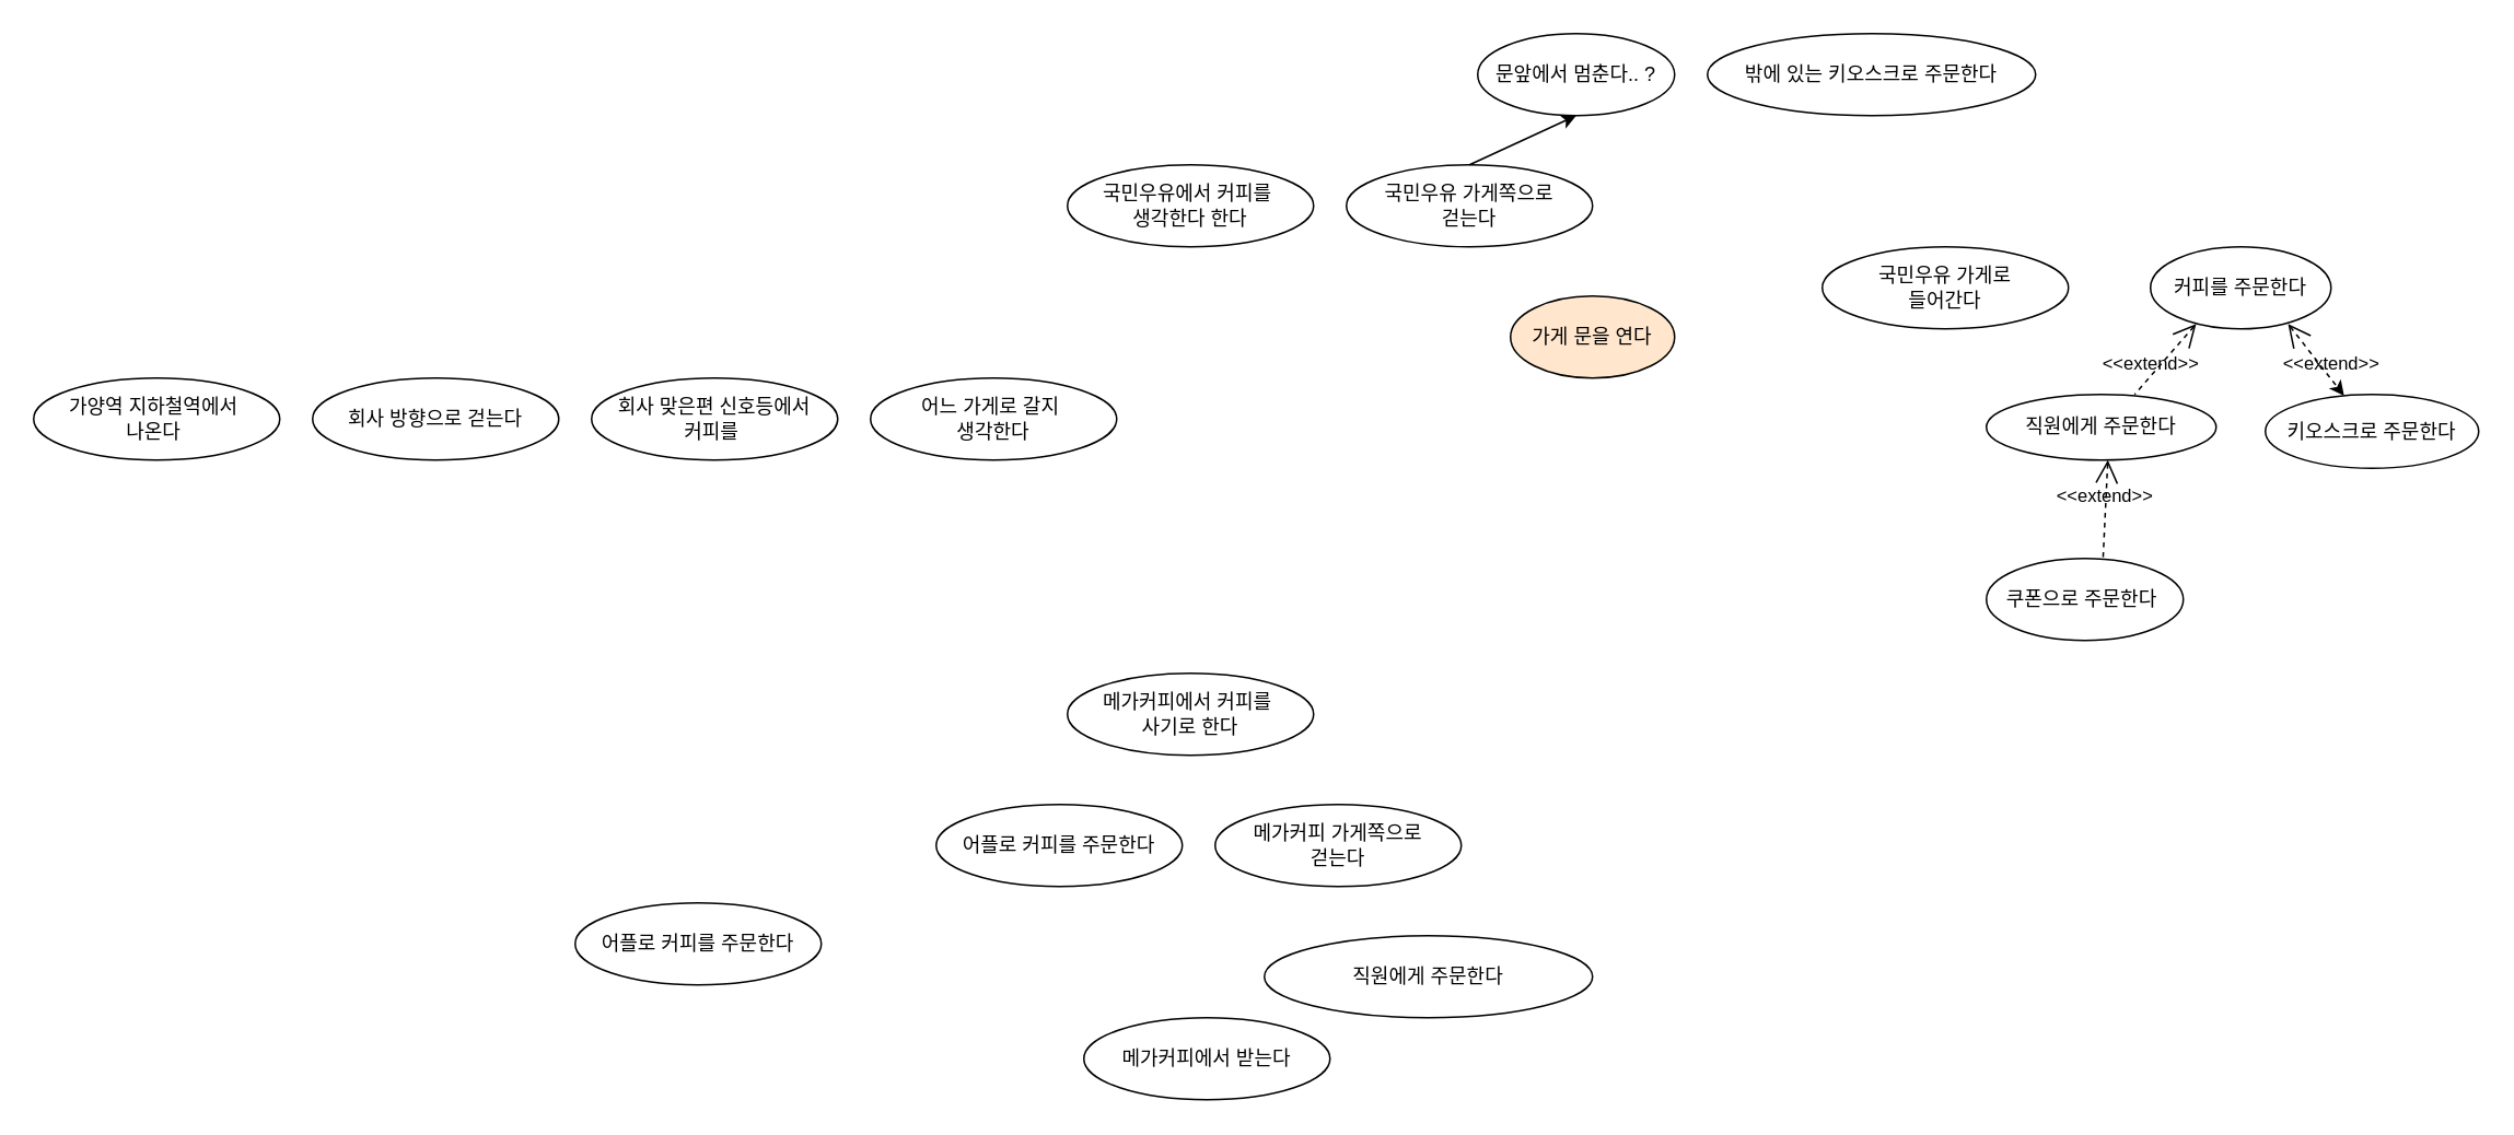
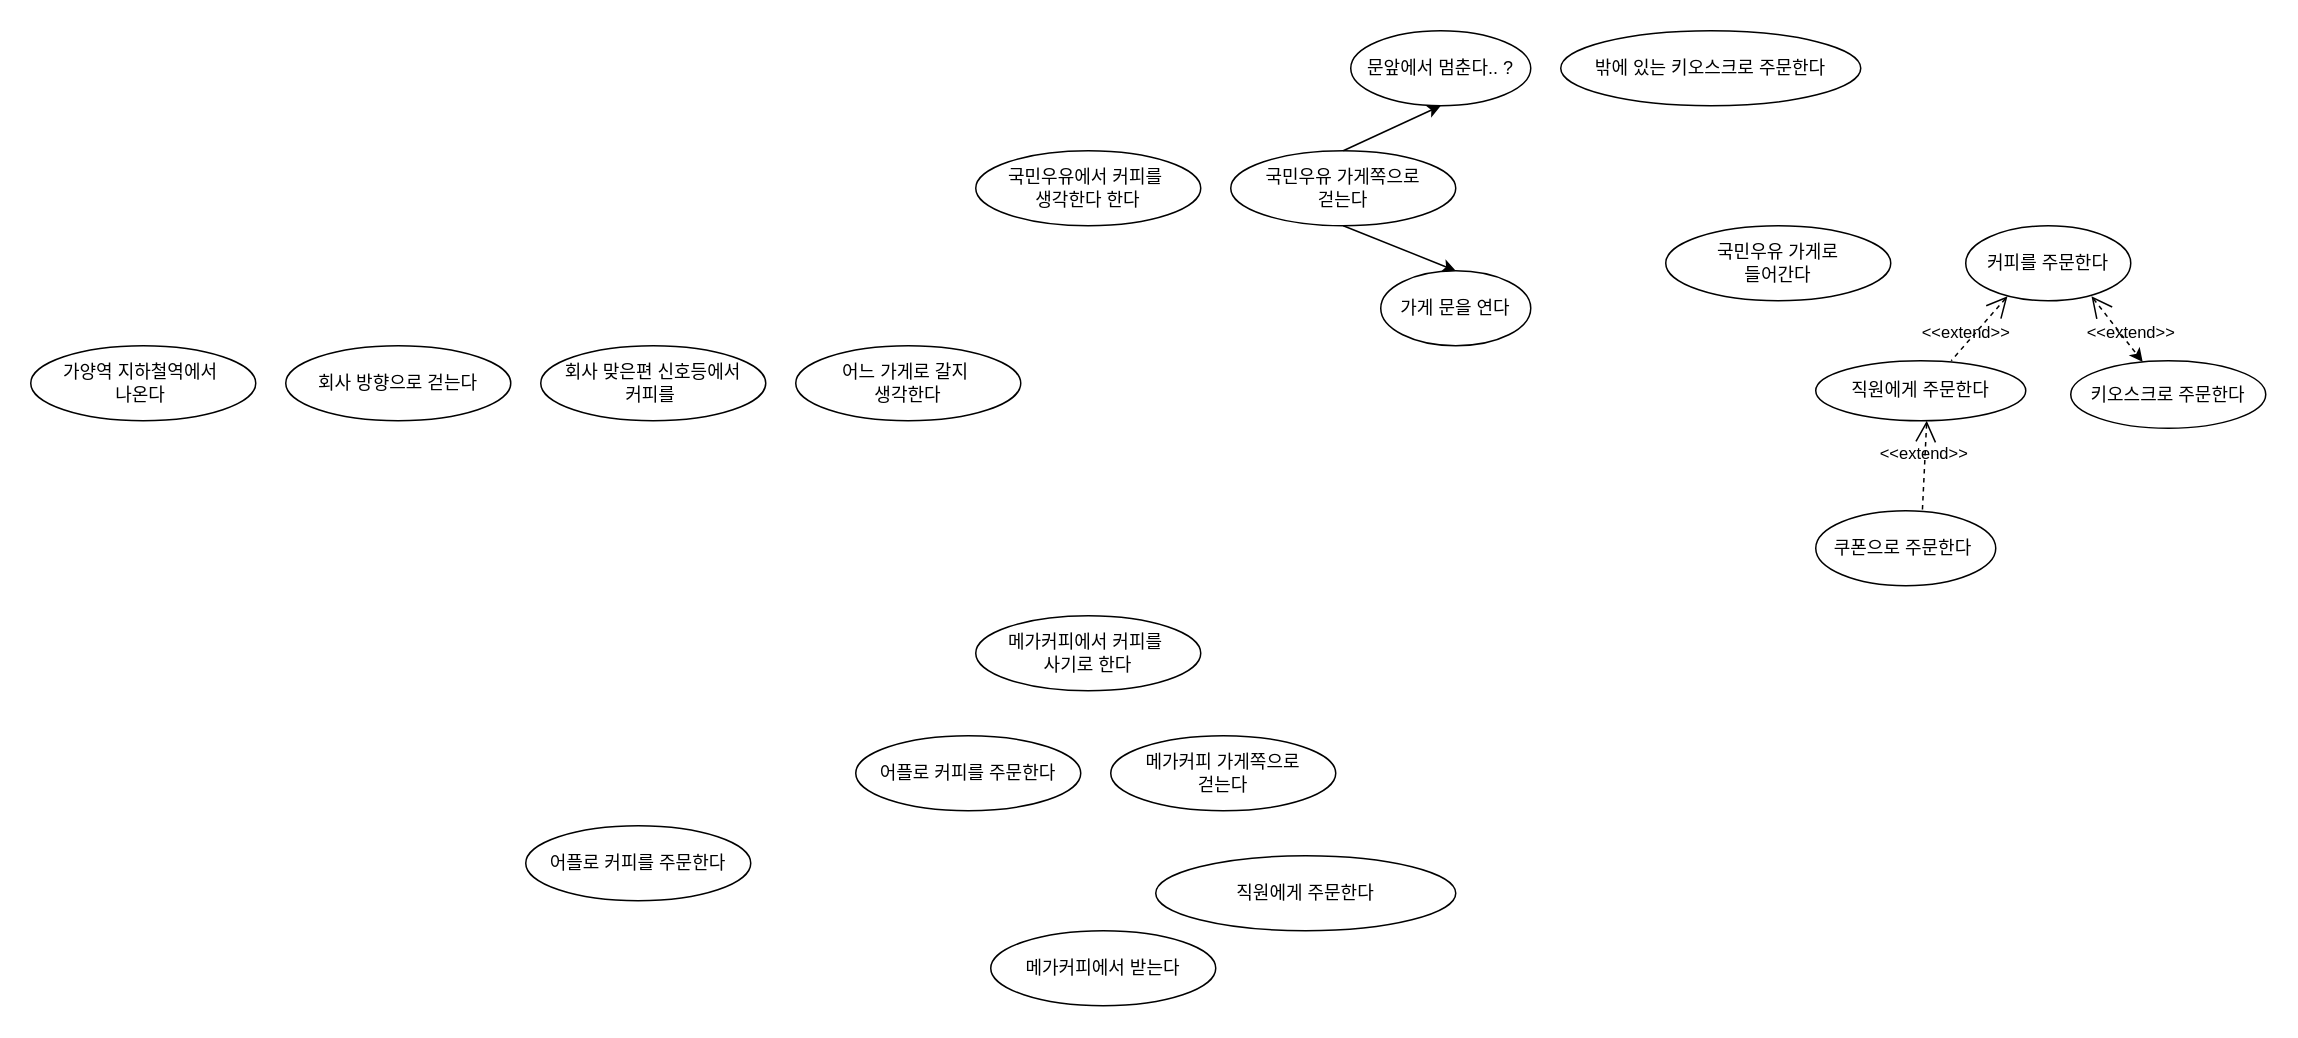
  <mxCell id="0" />
  <mxCell id="1" parent="0" />
  <mxCell id="2" value="가양역 지하철역에서&amp;nbsp;&lt;br&gt;나온다&amp;nbsp;" style="ellipse;whiteSpace=wrap;html=1;" vertex="1" parent="1"><mxGeometry x="20" y="230" width="150" height="50" as="geometry" /></mxCell>
  <mxCell id="3" value="회사 방향으로 걷는다" style="ellipse;whiteSpace=wrap;html=1;" vertex="1" parent="1"><mxGeometry x="190" y="230" width="150" height="50" as="geometry" /></mxCell>
  <mxCell id="4" value="회사 맞은편 신호등에서&lt;br&gt;커피를&amp;nbsp;" style="ellipse;whiteSpace=wrap;html=1;" vertex="1" parent="1"><mxGeometry x="360" y="230" width="150" height="50" as="geometry" /></mxCell>
  <mxCell id="5" value="어느 가게로 갈지&amp;nbsp;&lt;br&gt;생각한다" style="ellipse;whiteSpace=wrap;html=1;" vertex="1" parent="1"><mxGeometry x="530" y="230" width="150" height="50" as="geometry" /></mxCell>
  <mxCell id="6" value="국민우유에서 커피를&amp;nbsp;&lt;br&gt;생각한다 한다" style="ellipse;whiteSpace=wrap;html=1;" vertex="1" parent="1"><mxGeometry x="650" y="100" width="150" height="50" as="geometry" /></mxCell>
  <mxCell id="7" value="메가커피에서 커피를&amp;nbsp;&lt;br&gt;사기로 한다" style="ellipse;whiteSpace=wrap;html=1;" vertex="1" parent="1"><mxGeometry x="650" y="410" width="150" height="50" as="geometry" /></mxCell>
  <mxCell id="8" value="국민우유 가게로&lt;br&gt;들어간다" style="ellipse;whiteSpace=wrap;html=1;" vertex="1" parent="1"><mxGeometry x="1110" y="150" width="150" height="50" as="geometry" /></mxCell>
  <mxCell id="9" value="밖에 있는 키오스크로 주문한다" style="ellipse;whiteSpace=wrap;html=1;" vertex="1" parent="1"><mxGeometry x="1040" y="20" width="200" height="50" as="geometry" /></mxCell>
  <mxCell id="10" value="키오스크로 주문한다" style="ellipse;whiteSpace=wrap;html=1;" vertex="1" parent="1"><mxGeometry x="1380" y="240" width="130" height="45" as="geometry" /></mxCell>
  <mxCell id="11" value="직원에게 주문한다" style="ellipse;whiteSpace=wrap;html=1;" vertex="1" parent="1"><mxGeometry x="770" y="570" width="200" height="50" as="geometry" /></mxCell>
  <mxCell id="12" value="국민우유 가게쪽으로 &lt;br&gt;걷는다" style="ellipse;whiteSpace=wrap;html=1;" vertex="1" parent="1"><mxGeometry x="820" y="100" width="150" height="50" as="geometry" /></mxCell>
  <mxCell id="13" value="문앞에서 멈춘다.. ?" style="ellipse;whiteSpace=wrap;html=1;" vertex="1" parent="1"><mxGeometry x="900" y="20" width="120" height="50" as="geometry" /></mxCell>
  <mxCell id="14" value="커피를 주문한다" style="ellipse;whiteSpace=wrap;html=1;" vertex="1" parent="1"><mxGeometry x="1310" y="150" width="110" height="50" as="geometry" /></mxCell>
  <mxCell id="15" value="어플로 커피를 주문한다" style="ellipse;whiteSpace=wrap;html=1;" vertex="1" parent="1"><mxGeometry x="570" y="490" width="150" height="50" as="geometry" /></mxCell>
  <mxCell id="16" value="메가커피에서 받는다" style="ellipse;whiteSpace=wrap;html=1;" vertex="1" parent="1"><mxGeometry x="660" y="620" width="150" height="50" as="geometry" /></mxCell>
  <mxCell id="17" value="어플로 커피를 주문한다" style="ellipse;whiteSpace=wrap;html=1;" vertex="1" parent="1"><mxGeometry x="350" y="550" width="150" height="50" as="geometry" /></mxCell>
  <mxCell id="18" value="메가커피 가게쪽으로 &lt;br&gt;걷는다" style="ellipse;whiteSpace=wrap;html=1;" vertex="1" parent="1"><mxGeometry x="740" y="490" width="150" height="50" as="geometry" /></mxCell>
  <mxCell id="19" value="" style="endArrow=classic;html=1;rounded=0;entryX=0.5;entryY=1;entryDx=0;entryDy=0;exitX=0.5;exitY=0;exitDx=0;exitDy=0;" edge="1" parent="1" source="12" target="13"><mxGeometry width="50" height="50" relative="1" as="geometry"><mxPoint x="963" y="108" as="sourcePoint" /><mxPoint x="999" y="96" as="targetPoint" /></mxGeometry></mxCell>
  <mxCell id="20" value="직원에게 주문한다" style="ellipse;whiteSpace=wrap;html=1;" vertex="1" parent="1"><mxGeometry x="1210" y="240" width="140" height="40" as="geometry" /></mxCell>
  <mxCell id="21" value="쿠폰으로 주문한다&amp;nbsp;" style="ellipse;whiteSpace=wrap;html=1;" vertex="1" parent="1"><mxGeometry x="1210" y="340" width="120" height="50" as="geometry" /></mxCell>
  <mxCell id="22" value="&amp;lt;&amp;lt;extend&amp;gt;&amp;gt;" style="edgeStyle=none;html=1;startArrow=open;endArrow=none;startSize=12;verticalAlign=bottom;dashed=1;labelBackgroundColor=none;rounded=0;entryX=0.592;entryY=0.02;entryDx=0;entryDy=0;entryPerimeter=0;" edge="1" parent="1" target="21"><mxGeometry width="160" relative="1" as="geometry"><mxPoint x="1284" y="280" as="sourcePoint" /><mxPoint x="1444" y="280" as="targetPoint" /></mxGeometry></mxCell>
  <mxCell id="23" value="&amp;lt;&amp;lt;extend&amp;gt;&amp;gt;" style="edgeStyle=none;html=1;startArrow=open;endArrow=none;startSize=12;verticalAlign=bottom;dashed=1;labelBackgroundColor=none;rounded=0;exitX=0.253;exitY=0.94;exitDx=0;exitDy=0;exitPerimeter=0;" edge="1" parent="1" source="14"><mxGeometry x="0.514" y="1" width="160" relative="1" as="geometry"><mxPoint x="1340" y="190" as="sourcePoint" /><mxPoint x="1300.346" y="239.953" as="targetPoint" /><mxPoint as="offset" /></mxGeometry></mxCell>
  <mxCell id="24" value="&amp;lt;&amp;lt;extend&amp;gt;&amp;gt;" style="edgeStyle=none;html=1;startArrow=open;endArrow=classic;startSize=12;verticalAlign=bottom;dashed=1;labelBackgroundColor=none;rounded=0;exitX=0.762;exitY=0.94;exitDx=0;exitDy=0;exitPerimeter=0;" edge="1" parent="1" source="14" target="10"><mxGeometry x="0.516" width="160" relative="1" as="geometry"><mxPoint x="1393" y="190" as="sourcePoint" /><mxPoint x="1390" y="251" as="targetPoint" /><mxPoint as="offset" /></mxGeometry></mxCell>
- <mxCell id="25" value="가게 문을 연다" style="ellipse;whiteSpace=wrap;html=1;fillColor=#ffe6cc;" vertex="1" parent="1"><mxGeometry x="920" y="180" width="100" height="50" as="geometry" /></mxCell>
+ <mxCell id="25" value="가게 문을 연다" style="ellipse;whiteSpace=wrap;html=1;" vertex="1" parent="1"><mxGeometry x="920" y="180" width="100" height="50" as="geometry" /></mxCell>
+ <mxCell id="26" value="" style="endArrow=classic;html=1;rounded=0;entryX=0.5;entryY=0;entryDx=0;entryDy=0;exitX=0.5;exitY=1;exitDx=0;exitDy=0;" edge="1" parent="1" source="12" target="25"><mxGeometry width="50" height="50" relative="1" as="geometry"><mxPoint x="920" y="150" as="sourcePoint" /><mxPoint x="962" y="128" as="targetPoint" /></mxGeometry></mxCell>
